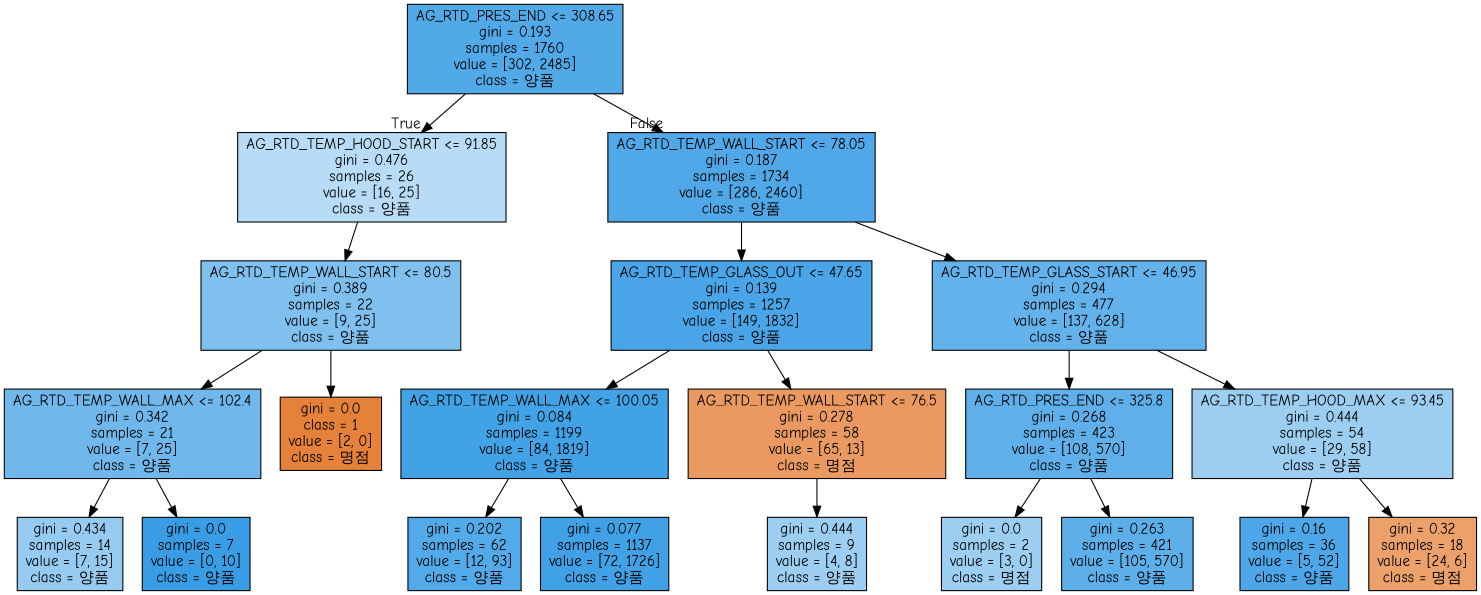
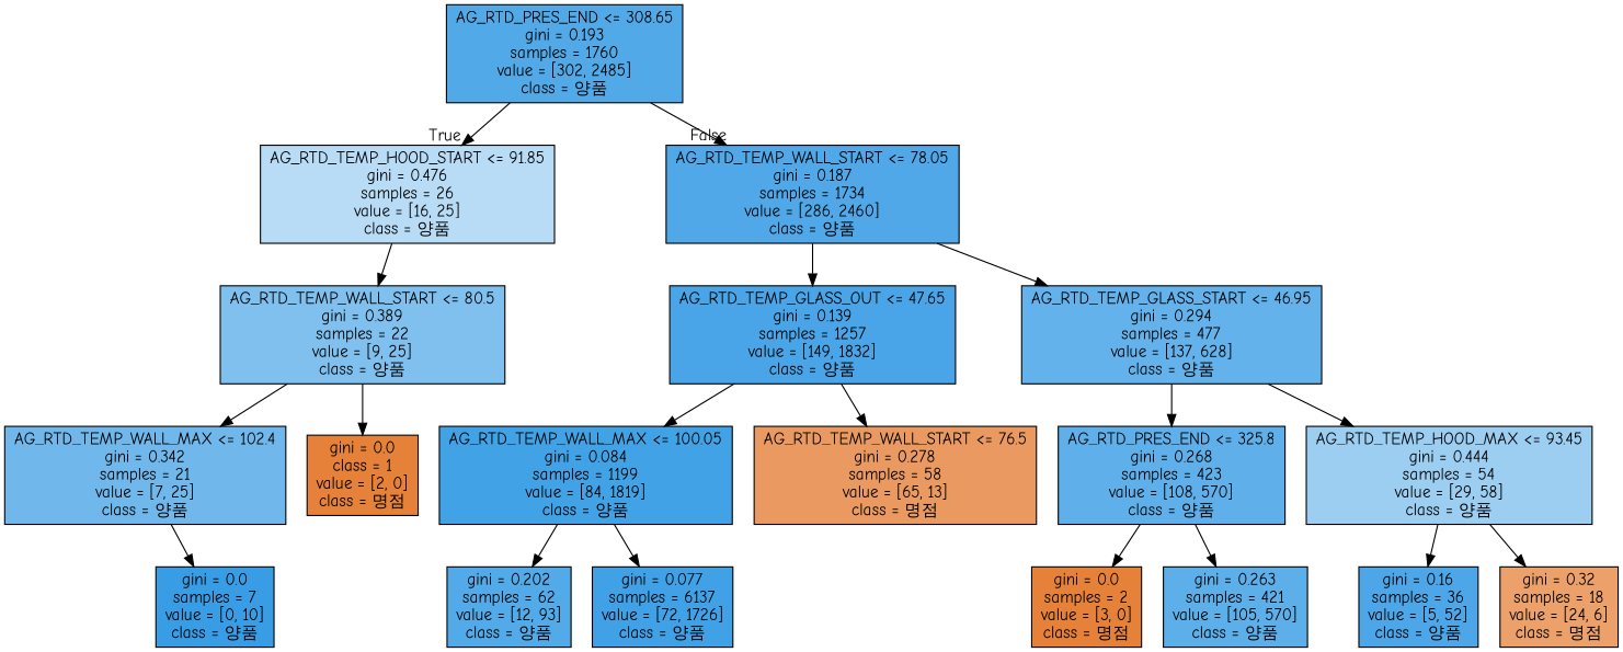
  digraph {
    fontname="Comic Neue"
    node [color=black fillcolor="#e58139" fontname="Comic Neue" shape=box style=filled]
    edge [fontname="Comic Neue"]
    n1 [fillcolor="#51a9e8" label="AG_RTD_PRES_END <= 308.65\ngini = 0.193\nsamples = 1760\nvalue = [302, 2485]\nclass = 양품"]
    n2 [fillcolor="#b8dcf6" label="AG_RTD_TEMP_HOOD_START <= 91.85\ngini = 0.476\nsamples = 26\nvalue = [16, 25]\nclass = 양품"]
    n3 [fillcolor="#50a8e8" label="AG_RTD_TEMP_WALL_START <= 78.05\ngini = 0.187\nsamples = 1734\nvalue = [286, 2460]\nclass = 양품"]
    n4 [fillcolor="#80c0ee" label="AG_RTD_TEMP_WALL_START <= 80.5\ngini = 0.389\nsamples = 22\nvalue = [9, 25]\nclass = 양품"]
    n5 [fillcolor="#49a5e7" label="AG_RTD_TEMP_GLASS_OUT <= 47.65\ngini = 0.139\nsamples = 1257\nvalue = [149, 1832]\nclass = 양품"]
    n6 [fillcolor="#64b2eb" label="AG_RTD_TEMP_GLASS_START <= 46.95\ngini = 0.294\nsamples = 477\nvalue = [137, 628]\nclass = 양품"]
    n7 [fillcolor="#70b8ec" label="AG_RTD_TEMP_WALL_MAX <= 102.4\ngini = 0.342\nsamples = 21\nvalue = [7, 25]\nclass = 양품"]
    n8 [label="gini = 0.0\nclass = 1\nvalue = [2, 0]\nclass = 명점"]
-   n9 [fillcolor="#95cbf1" label="gini = 0.434\nsamples = 14\nvalue = [7, 15]\nclass = 양품"]
    n10 [fillcolor="#399de5" label="gini = 0.0\nsamples = 7\nvalue = [0, 10]\nclass = 양품"]
    n11 [fillcolor="#42a2e6" label="AG_RTD_TEMP_WALL_MAX <= 100.05\ngini = 0.084\nsamples = 1199\nvalue = [84, 1819]\nclass = 양품"]
    n12 [fillcolor="#ea9a61" label="AG_RTD_TEMP_WALL_START <= 76.5\ngini = 0.278\nsamples = 58\nvalue = [65, 13]\nclass = 명점"]
    n13 [fillcolor="#5fb0ea" label="AG_RTD_PRES_END <= 325.8\ngini = 0.268\nsamples = 423\nvalue = [108, 570]\nclass = 양품"]
    n14 [fillcolor="#9ccef2" label="AG_RTD_TEMP_HOOD_MAX <= 93.45\ngini = 0.444\nsamples = 54\nvalue = [29, 58]\nclass = 양품"]
    n15 [fillcolor="#53aae8" label="gini = 0.202\nsamples = 62\nvalue = [12, 93]\nclass = 양품"]
-   n16 [fillcolor="#41a1e6" label="gini = 0.077\nsamples = 1137\nvalue = [72, 1726]\nclass = 양품"]
-   n17 [fillcolor="#9ccef2" label="gini = 0.444\nsamples = 9\nvalue = [4, 8]\nclass = 양품"]
-   n18 [fillcolor="#9ccef2" label="gini = 0.0\nsamples = 2\nvalue = [3, 0]\nclass = 명점"]
+   n16 [fillcolor="#41a1e6" label="gini = 0.077\nsamples = 6137\nvalue = [72, 1726]\nclass = 양품"]
+   n18 [label="gini = 0.0\nsamples = 2\nvalue = [3, 0]\nclass = 명점"]
    n19 [fillcolor="#5dafea" label="gini = 0.263\nsamples = 421\nvalue = [105, 570]\nclass = 양품"]
    n20 [fillcolor="#4ca6e8" label="gini = 0.16\nsamples = 36\nvalue = [5, 52]\nclass = 양품"]
    n21 [fillcolor="#eca06a" label="gini = 0.32\nsamples = 18\nvalue = [24, 6]\nclass = 명점"]
    n1 -> n2 [headlabel=True labelangle=45 labeldistance=2.5]
    n1 -> n3 [headlabel=False labelangle=-45 labeldistance=2.5]
    n2 -> n4
    n3 -> n5
    n3 -> n6
    n4 -> n7
    n4 -> n8
    n5 -> n11
    n5 -> n12
    n6 -> n13
    n6 -> n14
-   n7 -> n9
    n7 -> n10
    n11 -> n15
    n11 -> n16
-   n12 -> n17
    n13 -> n18
    n13 -> n19
    n14 -> n20
    n14 -> n21
  }
